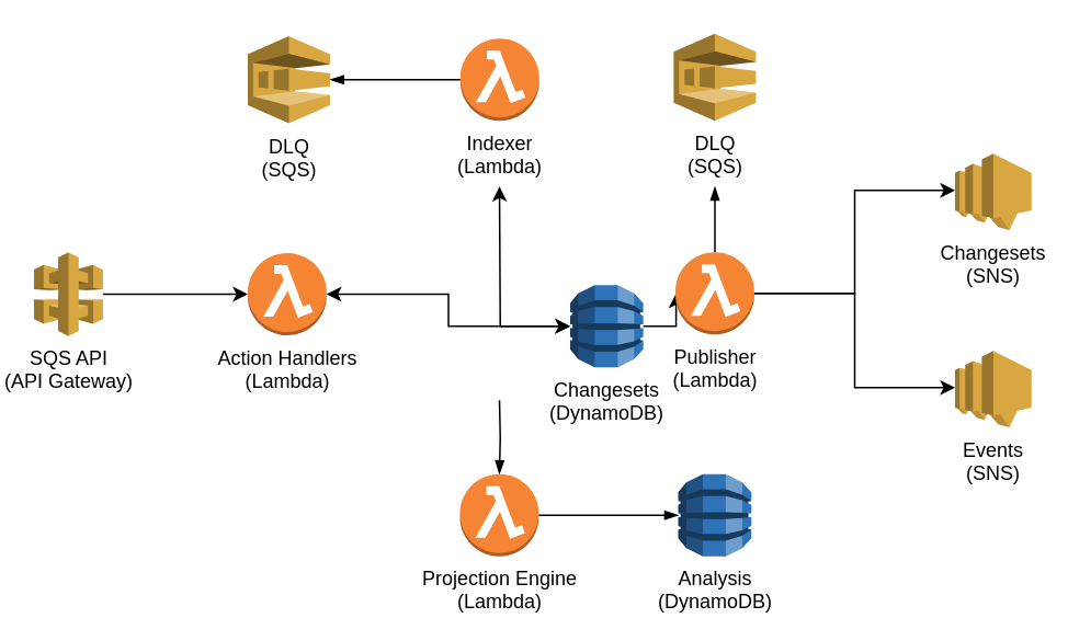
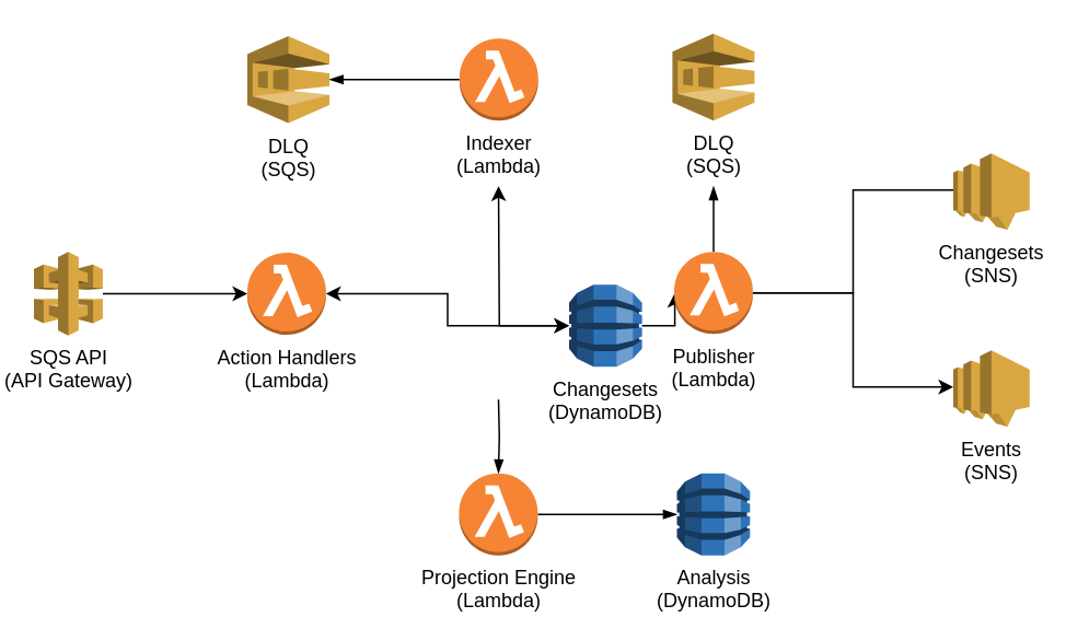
  <mxCell id="0" />
  <mxCell id="1" parent="0" />
  <mxCell id="2" style="edgeStyle=orthogonalEdgeStyle;rounded=0;orthogonalLoop=1;jettySize=auto;html=1;entryX=0;entryY=0.5;entryDx=0;entryDy=0;entryPerimeter=0;startArrow=none;startFill=0;" edge="1" parent="1" source="5" target="13"><mxGeometry relative="1" as="geometry" /></mxCell>
  <mxCell id="3" style="edgeStyle=orthogonalEdgeStyle;rounded=0;orthogonalLoop=1;jettySize=auto;html=1;startArrow=classic;startFill=1;" edge="1" parent="1" source="5"><mxGeometry relative="1" as="geometry"><mxPoint x="303" y="113" as="targetPoint" /></mxGeometry></mxCell>
  <mxCell id="4" style="edgeStyle=orthogonalEdgeStyle;rounded=0;orthogonalLoop=1;jettySize=auto;html=1;entryX=0.5;entryY=0;entryDx=0;entryDy=0;entryPerimeter=0;startArrow=none;startFill=0;endArrow=blockThin;endFill=1;" edge="1" parent="1" target="20"><mxGeometry relative="1" as="geometry"><mxPoint x="303" y="243" as="sourcePoint" /></mxGeometry></mxCell>
  <mxCell id="5" value="Changesets&lt;br&gt;(DynamoDB)" style="outlineConnect=0;dashed=0;verticalLabelPosition=bottom;verticalAlign=top;align=center;html=1;shape=mxgraph.aws3.dynamo_db;fillColor=#2E73B8;gradientColor=none;" vertex="1" parent="1"><mxGeometry x="346" y="173" width="44.44" height="50" as="geometry" /></mxCell>
  <mxCell id="6" style="edgeStyle=orthogonalEdgeStyle;rounded=0;orthogonalLoop=1;jettySize=auto;html=1;entryX=0;entryY=0.5;entryDx=0;entryDy=0;entryPerimeter=0;" edge="1" parent="1" source="7" target="9"><mxGeometry relative="1" as="geometry" /></mxCell>
  <mxCell id="7" value="SQS API&lt;br&gt;(API Gateway)" style="outlineConnect=0;dashed=0;verticalLabelPosition=bottom;verticalAlign=top;align=center;html=1;shape=mxgraph.aws3.api_gateway;fillColor=#D9A741;gradientColor=none;" vertex="1" parent="1"><mxGeometry x="20" y="153" width="41.95" height="51" as="geometry" /></mxCell>
  <mxCell id="8" style="edgeStyle=orthogonalEdgeStyle;rounded=0;orthogonalLoop=1;jettySize=auto;html=1;startArrow=classic;startFill=1;" edge="1" parent="1" source="9" target="5"><mxGeometry relative="1" as="geometry" /></mxCell>
  <mxCell id="9" value="Action Handlers&lt;br&gt;(Lambda)" style="outlineConnect=0;dashed=0;verticalLabelPosition=bottom;verticalAlign=top;align=center;html=1;shape=mxgraph.aws3.lambda_function;fillColor=#F58534;gradientColor=none;" vertex="1" parent="1"><mxGeometry x="150" y="153.5" width="47.92" height="50" as="geometry" /></mxCell>
- <mxCell id="10" style="edgeStyle=orthogonalEdgeStyle;rounded=0;orthogonalLoop=1;jettySize=auto;html=1;entryX=0;entryY=0.48;entryDx=0;entryDy=0;entryPerimeter=0;startArrow=none;startFill=0;" edge="1" parent="1" source="13" target="14"><mxGeometry relative="1" as="geometry" /></mxCell>
+ <mxCell id="10" style="edgeStyle=orthogonalEdgeStyle;rounded=0;orthogonalLoop=1;jettySize=auto;html=1;entryX=0;entryY=0.48;entryDx=0;entryDy=0;entryPerimeter=0;startArrow=none;startFill=0;endArrow=none;" edge="1" parent="1" source="13" target="14"><mxGeometry relative="1" as="geometry" /></mxCell>
  <mxCell id="11" style="edgeStyle=orthogonalEdgeStyle;rounded=0;orthogonalLoop=1;jettySize=auto;html=1;entryX=0;entryY=0.48;entryDx=0;entryDy=0;entryPerimeter=0;startArrow=none;startFill=0;" edge="1" parent="1" source="13" target="15"><mxGeometry relative="1" as="geometry" /></mxCell>
  <mxCell id="12" style="edgeStyle=orthogonalEdgeStyle;rounded=0;orthogonalLoop=1;jettySize=auto;html=1;startArrow=none;startFill=0;endArrow=blockThin;endFill=1;" edge="1" parent="1" source="13"><mxGeometry relative="1" as="geometry"><mxPoint x="434" y="113" as="targetPoint" /></mxGeometry></mxCell>
  <mxCell id="13" value="Publisher&lt;br&gt;(Lambda)" style="outlineConnect=0;dashed=0;verticalLabelPosition=bottom;verticalAlign=top;align=center;html=1;shape=mxgraph.aws3.lambda_function;fillColor=#F58534;gradientColor=none;" vertex="1" parent="1"><mxGeometry x="410" y="153" width="47.92" height="50" as="geometry" /></mxCell>
  <mxCell id="14" value="Changesets&lt;br&gt;(SNS)" style="outlineConnect=0;dashed=0;verticalLabelPosition=bottom;verticalAlign=top;align=center;html=1;shape=mxgraph.aws3.sns;fillColor=#D9A741;gradientColor=none;" vertex="1" parent="1"><mxGeometry x="580" y="93" width="46.5" height="46.5" as="geometry" /></mxCell>
  <mxCell id="15" value="Events&lt;br&gt;(SNS)" style="outlineConnect=0;dashed=0;verticalLabelPosition=bottom;verticalAlign=top;align=center;html=1;shape=mxgraph.aws3.sns;fillColor=#D9A741;gradientColor=none;" vertex="1" parent="1"><mxGeometry x="580" y="213" width="46.5" height="46.5" as="geometry" /></mxCell>
  <mxCell id="16" style="edgeStyle=orthogonalEdgeStyle;rounded=0;orthogonalLoop=1;jettySize=auto;html=1;entryX=1;entryY=0.5;entryDx=0;entryDy=0;entryPerimeter=0;startArrow=none;startFill=0;endArrow=blockThin;endFill=1;" edge="1" parent="1" source="17" target="21"><mxGeometry relative="1" as="geometry" /></mxCell>
  <mxCell id="17" value="Indexer&lt;br&gt;(Lambda)" style="outlineConnect=0;dashed=0;verticalLabelPosition=bottom;verticalAlign=top;align=center;html=1;shape=mxgraph.aws3.lambda_function;fillColor=#F58534;gradientColor=none;" vertex="1" parent="1"><mxGeometry x="279.26" y="23" width="47.92" height="50" as="geometry" /></mxCell>
  <mxCell id="18" value="Analysis&lt;br&gt;(DynamoDB)" style="outlineConnect=0;dashed=0;verticalLabelPosition=bottom;verticalAlign=top;align=center;html=1;shape=mxgraph.aws3.dynamo_db;fillColor=#2E73B8;gradientColor=none;" vertex="1" parent="1"><mxGeometry x="411.74" y="288" width="44.44" height="50" as="geometry" /></mxCell>
  <mxCell id="19" style="edgeStyle=orthogonalEdgeStyle;rounded=0;orthogonalLoop=1;jettySize=auto;html=1;entryX=0;entryY=0.5;entryDx=0;entryDy=0;entryPerimeter=0;startArrow=none;startFill=0;endArrow=blockThin;endFill=1;" edge="1" parent="1" source="20" target="18"><mxGeometry relative="1" as="geometry" /></mxCell>
  <mxCell id="20" value="Projection Engine&lt;br&gt;(Lambda)" style="outlineConnect=0;dashed=0;verticalLabelPosition=bottom;verticalAlign=top;align=center;html=1;shape=mxgraph.aws3.lambda_function;fillColor=#F58534;gradientColor=none;" vertex="1" parent="1"><mxGeometry x="279" y="288" width="47.92" height="50" as="geometry" /></mxCell>
  <mxCell id="21" value="DLQ&lt;br&gt;(SQS)" style="outlineConnect=0;dashed=0;verticalLabelPosition=bottom;verticalAlign=top;align=center;html=1;shape=mxgraph.aws3.sqs;fillColor=#D9A741;gradientColor=none;" vertex="1" parent="1"><mxGeometry x="150" y="21.5" width="50" height="53" as="geometry" /></mxCell>
  <mxCell id="22" value="DLQ&lt;br&gt;(SQS)" style="outlineConnect=0;dashed=0;verticalLabelPosition=bottom;verticalAlign=top;align=center;html=1;shape=mxgraph.aws3.sqs;fillColor=#D9A741;gradientColor=none;" vertex="1" parent="1"><mxGeometry x="408.96" y="20" width="50" height="53" as="geometry" /></mxCell>
